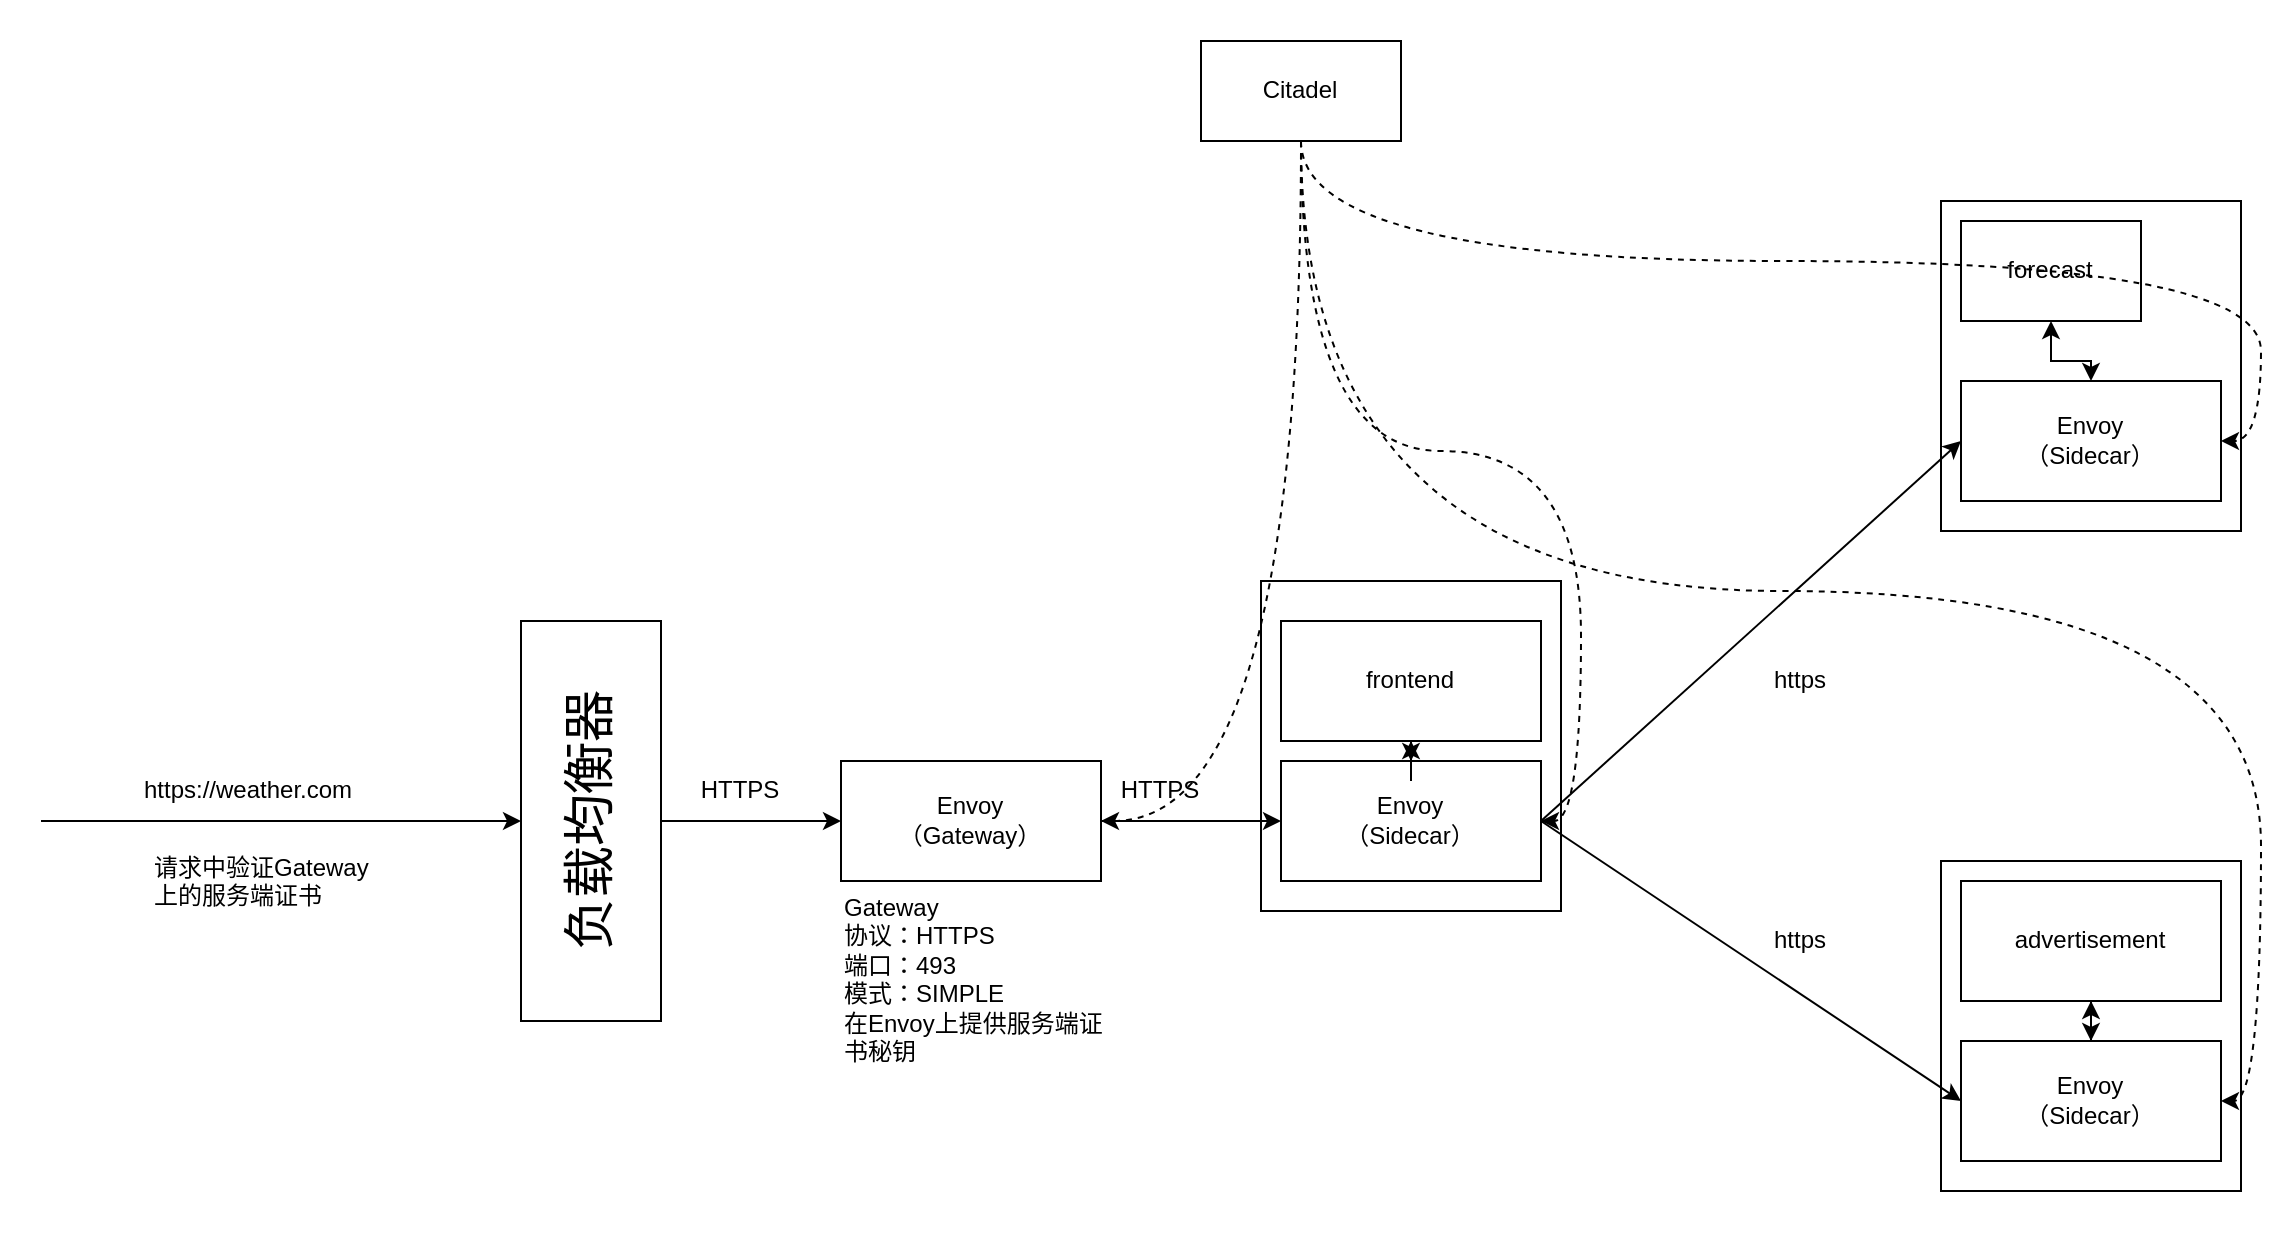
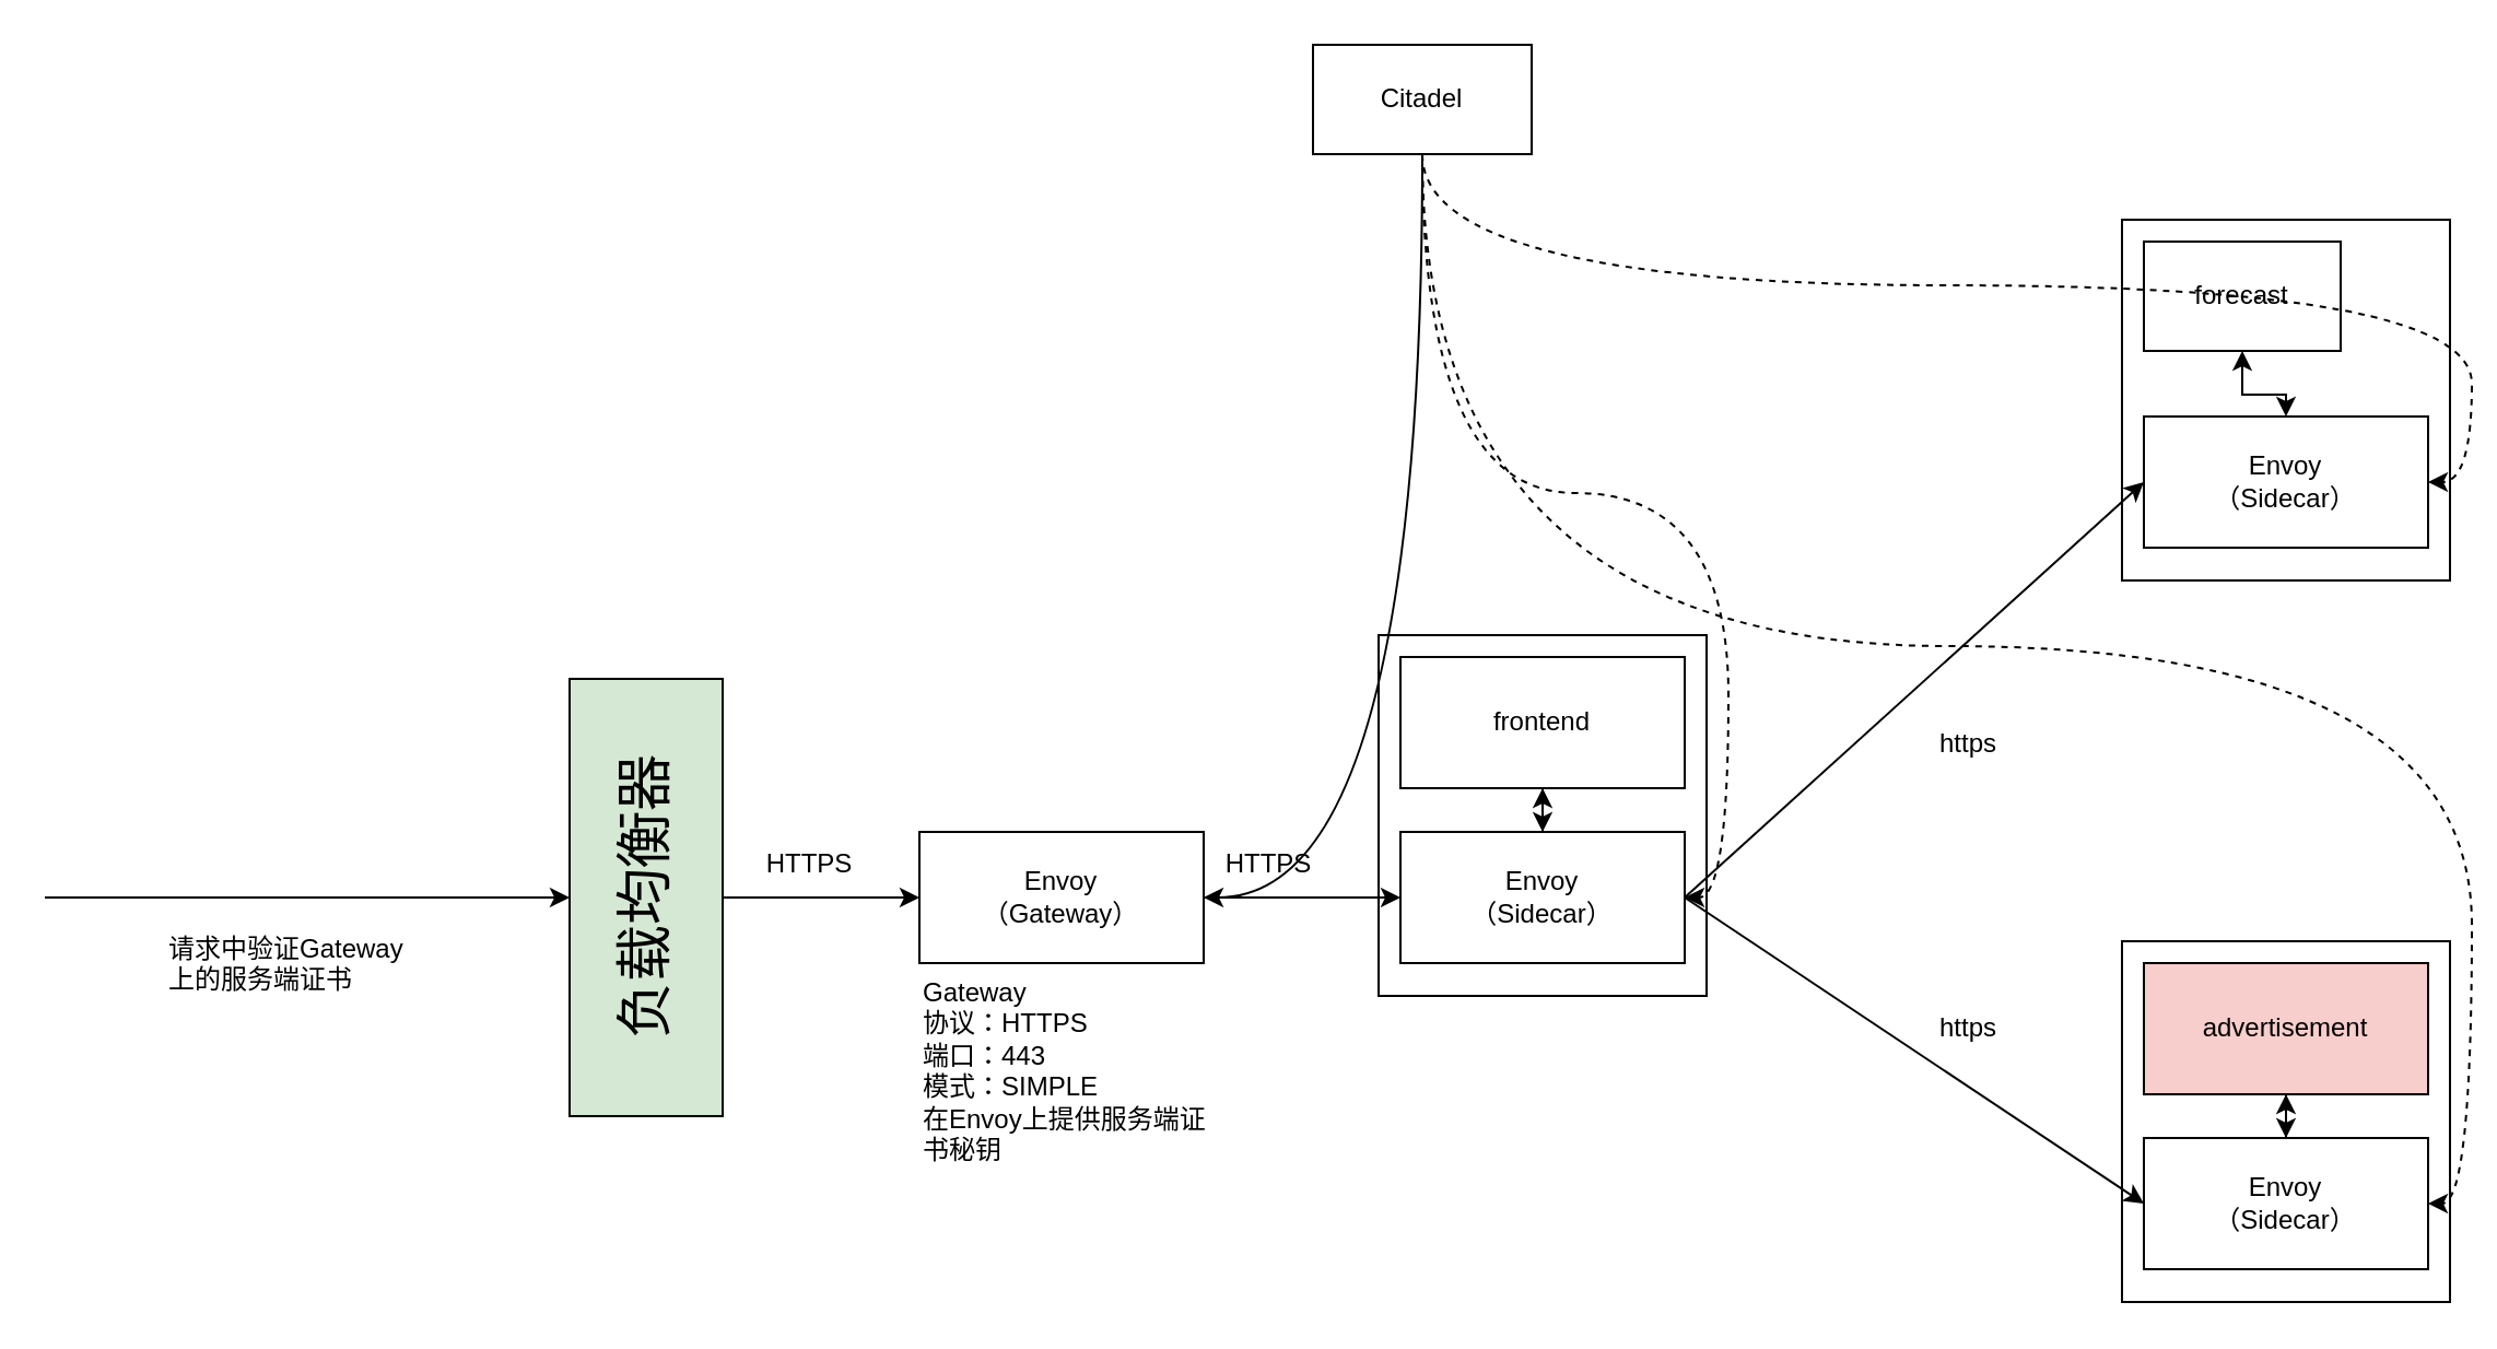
  <mxCell id="0" />
  <mxCell id="1" parent="0" />
  <mxCell id="2" value="" style="rounded=0;whiteSpace=wrap;html=1;align=left;" vertex="1" parent="1"><mxGeometry x="630" y="290" width="150" height="165" as="geometry" /></mxCell>
- <mxCell id="3" value="&lt;font style=&quot;font-size: 26px&quot;&gt;负载均衡器&lt;/font&gt;" style="rounded=0;whiteSpace=wrap;html=1;horizontal=0;" vertex="1" parent="1"><mxGeometry x="260" y="310" width="70" height="200" as="geometry" /></mxCell>
+ <mxCell id="3" value="&lt;font style=&quot;font-size: 26px&quot;&gt;负载均衡器&lt;/font&gt;" style="rounded=0;whiteSpace=wrap;html=1;horizontal=0;fillColor=#d5e8d4;" vertex="1" parent="1"><mxGeometry x="260" y="310" width="70" height="200" as="geometry" /></mxCell>
  <mxCell id="4" value="" style="endArrow=classic;html=1;entryX=0;entryY=0.5;entryDx=0;entryDy=0;" edge="1" parent="1" target="3"><mxGeometry width="50" height="50" relative="1" as="geometry"><mxPoint x="20" y="410" as="sourcePoint" /><mxPoint x="40" y="460" as="targetPoint" /></mxGeometry></mxCell>
- <mxCell id="5" value="https://weather.com" style="text;html=1;strokeColor=none;fillColor=none;align=left;verticalAlign=middle;whiteSpace=wrap;rounded=0;" vertex="1" parent="1"><mxGeometry x="70" y="380" width="120" height="30" as="geometry" /></mxCell>
  <mxCell id="6" value="请求中验证Gateway上的服务端证书" style="text;html=1;strokeColor=none;fillColor=none;align=left;verticalAlign=top;whiteSpace=wrap;rounded=0;" vertex="1" parent="1"><mxGeometry x="75" y="420" width="120" height="70" as="geometry" /></mxCell>
  <mxCell id="7" value="" style="endArrow=classic;html=1;exitX=1;exitY=0.5;exitDx=0;exitDy=0;" edge="1" parent="1" source="3"><mxGeometry width="50" height="50" relative="1" as="geometry"><mxPoint x="450" y="410" as="sourcePoint" /><mxPoint x="420" y="410" as="targetPoint" /></mxGeometry></mxCell>
  <mxCell id="8" value="HTTPS" style="text;html=1;strokeColor=none;fillColor=none;align=center;verticalAlign=middle;whiteSpace=wrap;rounded=0;" vertex="1" parent="1"><mxGeometry x="350" y="385" width="40" height="20" as="geometry" /></mxCell>
  <mxCell id="9" value="Envoy&lt;br&gt;（Gateway）" style="rounded=0;whiteSpace=wrap;html=1;align=center;" vertex="1" parent="1"><mxGeometry x="420" y="380" width="130" height="60" as="geometry" /></mxCell>
  <mxCell id="10" value="" style="endArrow=classic;html=1;exitX=1;exitY=0.5;exitDx=0;exitDy=0;entryX=0;entryY=0.5;entryDx=0;entryDy=0;" edge="1" parent="1" source="9" target="13"><mxGeometry width="50" height="50" relative="1" as="geometry"><mxPoint x="670" y="410" as="sourcePoint" /><mxPoint x="620" y="410" as="targetPoint" /></mxGeometry></mxCell>
  <mxCell id="11" value="HTTPS" style="text;html=1;strokeColor=none;fillColor=none;align=center;verticalAlign=middle;whiteSpace=wrap;rounded=0;" vertex="1" parent="1"><mxGeometry x="560" y="385" width="40" height="20" as="geometry" /></mxCell>
- <mxCell id="12" value="Gateway&lt;br&gt;协议：HTTPS&lt;br&gt;端口：493&lt;br&gt;模式：SIMPLE&lt;br&gt;在Envoy上提供服务端证书秘钥" style="text;html=1;strokeColor=none;fillColor=none;align=left;verticalAlign=top;whiteSpace=wrap;rounded=0;" vertex="1" parent="1"><mxGeometry x="420" y="440" width="140" height="100" as="geometry" /></mxCell>
+ <mxCell id="12" value="Gateway&lt;br&gt;协议：HTTPS&lt;br&gt;端口：443&lt;br&gt;模式：SIMPLE&lt;br&gt;在Envoy上提供服务端证书秘钥" style="text;html=1;strokeColor=none;fillColor=none;align=left;verticalAlign=top;whiteSpace=wrap;rounded=0;" vertex="1" parent="1"><mxGeometry x="420" y="440" width="140" height="100" as="geometry" /></mxCell>
  <mxCell id="13" value="Envoy&lt;br&gt;（Sidecar）" style="rounded=0;whiteSpace=wrap;html=1;align=center;" vertex="1" parent="1"><mxGeometry x="640" y="380" width="130" height="60" as="geometry" /></mxCell>
  <mxCell id="14" style="edgeStyle=orthogonalEdgeStyle;rounded=0;orthogonalLoop=1;jettySize=auto;html=1;startArrow=classic;startFill=1;" edge="1" parent="1" source="15" target="13"><mxGeometry relative="1" as="geometry" /></mxCell>
- <mxCell id="15" value="frontend" style="rounded=0;whiteSpace=wrap;html=1;align=center;" vertex="1" parent="1"><mxGeometry x="640" y="310" width="130" height="60" as="geometry" /></mxCell>
+ <mxCell id="15" value="frontend" style="rounded=0;whiteSpace=wrap;html=1;align=center;" vertex="1" parent="1"><mxGeometry x="640" y="300" width="130" height="60" as="geometry" /></mxCell>
  <mxCell id="16" value="" style="rounded=0;whiteSpace=wrap;html=1;align=left;" vertex="1" parent="1"><mxGeometry x="970" y="100" width="150" height="165" as="geometry" /></mxCell>
  <mxCell id="17" value="Envoy&lt;br&gt;（Sidecar）" style="rounded=0;whiteSpace=wrap;html=1;align=center;" vertex="1" parent="1"><mxGeometry x="980" y="190" width="130" height="60" as="geometry" /></mxCell>
  <mxCell id="18" style="edgeStyle=orthogonalEdgeStyle;rounded=0;orthogonalLoop=1;jettySize=auto;html=1;startArrow=classic;startFill=1;" edge="1" parent="1" source="19" target="17"><mxGeometry relative="1" as="geometry" /></mxCell>
  <mxCell id="19" value="forecast" style="rounded=0;whiteSpace=wrap;html=1;align=center;" vertex="1" parent="1"><mxGeometry x="980" y="110" width="90" height="50" as="geometry" /></mxCell>
  <mxCell id="20" value="" style="rounded=0;whiteSpace=wrap;html=1;align=left;" vertex="1" parent="1"><mxGeometry x="970" y="430" width="150" height="165" as="geometry" /></mxCell>
  <mxCell id="21" value="Envoy&lt;br&gt;（Sidecar）" style="rounded=0;whiteSpace=wrap;html=1;align=center;" vertex="1" parent="1"><mxGeometry x="980" y="520" width="130" height="60" as="geometry" /></mxCell>
  <mxCell id="22" style="edgeStyle=orthogonalEdgeStyle;rounded=0;orthogonalLoop=1;jettySize=auto;html=1;startArrow=classic;startFill=1;" edge="1" parent="1" source="23" target="21"><mxGeometry relative="1" as="geometry" /></mxCell>
- <mxCell id="23" value="advertisement" style="rounded=0;whiteSpace=wrap;html=1;align=center;" vertex="1" parent="1"><mxGeometry x="980" y="440" width="130" height="60" as="geometry" /></mxCell>
+ <mxCell id="23" value="advertisement" style="rounded=0;whiteSpace=wrap;html=1;align=center;fillColor=#f8cecc;" vertex="1" parent="1"><mxGeometry x="980" y="440" width="130" height="60" as="geometry" /></mxCell>
  <mxCell id="24" style="edgeStyle=none;rounded=0;orthogonalLoop=1;jettySize=auto;html=1;entryX=0;entryY=0.5;entryDx=0;entryDy=0;startArrow=none;startFill=0;endArrow=classic;endFill=1;exitX=1;exitY=0.5;exitDx=0;exitDy=0;" edge="1" parent="1" source="13" target="17"><mxGeometry relative="1" as="geometry" /></mxCell>
  <mxCell id="25" style="edgeStyle=none;rounded=0;orthogonalLoop=1;jettySize=auto;html=1;entryX=0;entryY=0.5;entryDx=0;entryDy=0;startArrow=none;startFill=0;endArrow=classic;endFill=1;exitX=1;exitY=0.5;exitDx=0;exitDy=0;" edge="1" parent="1" source="13" target="21"><mxGeometry relative="1" as="geometry" /></mxCell>
  <mxCell id="26" value="https" style="text;html=1;strokeColor=none;fillColor=none;align=center;verticalAlign=middle;whiteSpace=wrap;rounded=0;" vertex="1" parent="1"><mxGeometry x="880" y="330" width="40" height="20" as="geometry" /></mxCell>
  <mxCell id="27" value="https" style="text;html=1;strokeColor=none;fillColor=none;align=center;verticalAlign=middle;whiteSpace=wrap;rounded=0;" vertex="1" parent="1"><mxGeometry x="880" y="460" width="40" height="20" as="geometry" /></mxCell>
  <mxCell id="28" style="edgeStyle=orthogonalEdgeStyle;orthogonalLoop=1;jettySize=auto;html=1;entryX=1;entryY=0.5;entryDx=0;entryDy=0;startArrow=none;startFill=0;endArrow=classic;endFill=1;curved=1;dashed=1;exitX=0.5;exitY=1;exitDx=0;exitDy=0;" edge="1" parent="1" source="32" target="17"><mxGeometry relative="1" as="geometry" /></mxCell>
  <mxCell id="29" style="edgeStyle=orthogonalEdgeStyle;curved=1;orthogonalLoop=1;jettySize=auto;html=1;entryX=1;entryY=0.5;entryDx=0;entryDy=0;dashed=1;startArrow=none;startFill=0;endArrow=classic;endFill=1;exitX=0.5;exitY=1;exitDx=0;exitDy=0;" edge="1" parent="1" source="32" target="21"><mxGeometry relative="1" as="geometry" /></mxCell>
  <mxCell id="30" style="edgeStyle=orthogonalEdgeStyle;curved=1;orthogonalLoop=1;jettySize=auto;html=1;entryX=1;entryY=0.5;entryDx=0;entryDy=0;dashed=1;startArrow=none;startFill=0;endArrow=classic;endFill=1;" edge="1" parent="1" source="32" target="13"><mxGeometry relative="1" as="geometry" /></mxCell>
- <mxCell id="31" style="edgeStyle=orthogonalEdgeStyle;curved=1;orthogonalLoop=1;jettySize=auto;html=1;entryX=1;entryY=0.5;entryDx=0;entryDy=0;dashed=1;startArrow=none;startFill=0;endArrow=classic;endFill=1;exitX=0.5;exitY=1;exitDx=0;exitDy=0;" edge="1" parent="1" source="32" target="9"><mxGeometry relative="1" as="geometry" /></mxCell>
+ <mxCell id="31" style="edgeStyle=orthogonalEdgeStyle;curved=1;orthogonalLoop=1;jettySize=auto;html=1;entryX=1;entryY=0.5;entryDx=0;entryDy=0;dashed=0;startArrow=none;startFill=0;endArrow=classic;endFill=1;exitX=0.5;exitY=1;exitDx=0;exitDy=0;" edge="1" parent="1" source="32" target="9"><mxGeometry relative="1" as="geometry" /></mxCell>
  <mxCell id="32" value="Citadel" style="rounded=0;whiteSpace=wrap;html=1;align=center;" vertex="1" parent="1"><mxGeometry x="600" y="20" width="100" height="50" as="geometry" /></mxCell>
